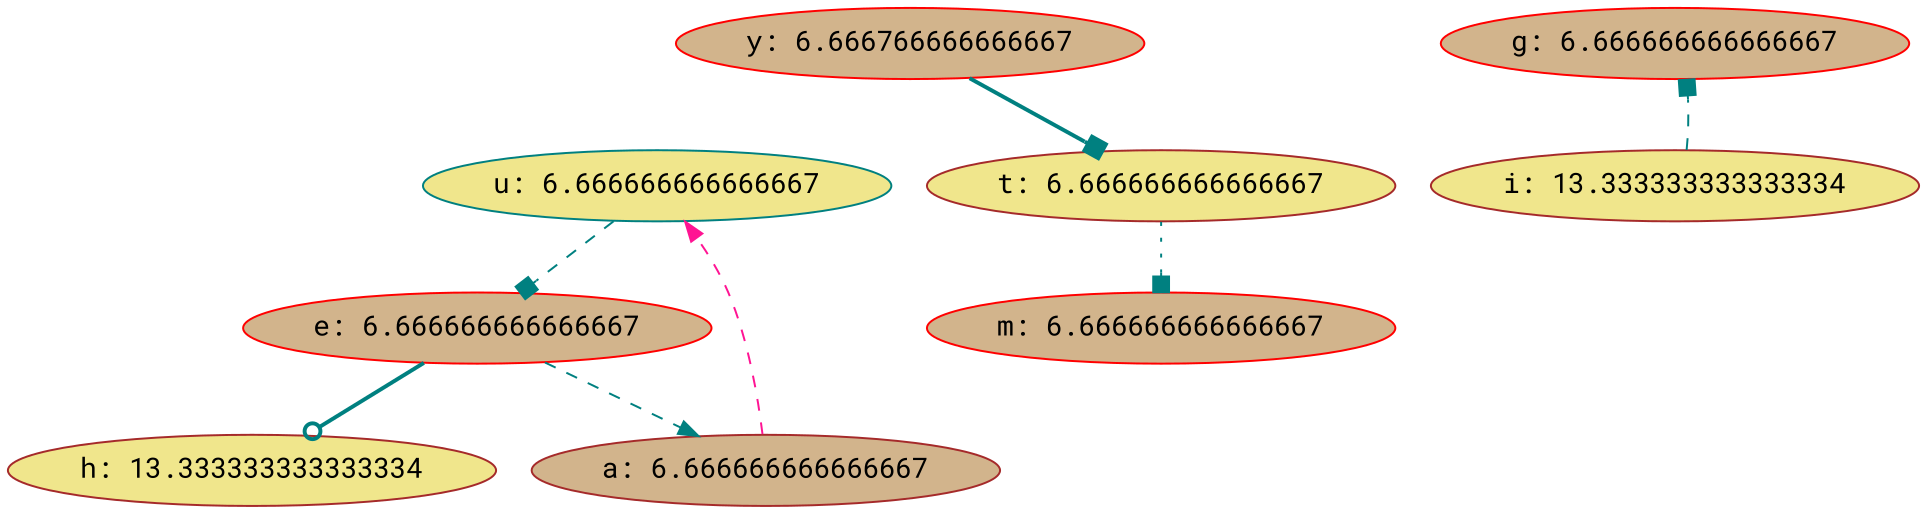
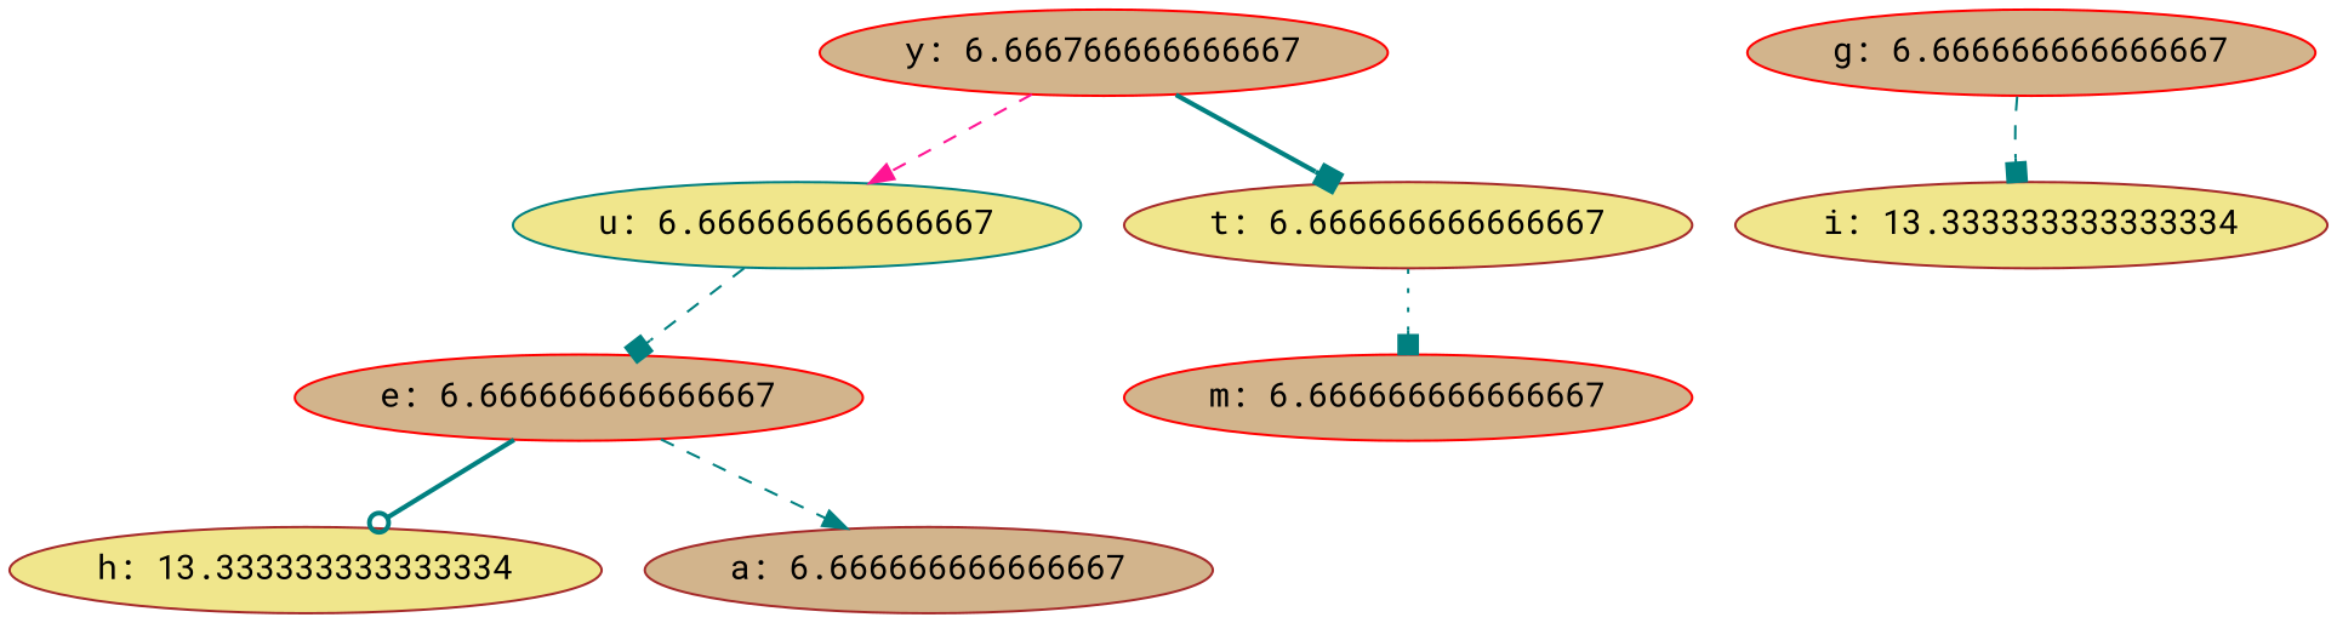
  strict digraph {
    fontname="Roboto Mono"
    node [color=red fillcolor=tan fontname="Roboto Mono" style=filled]
    edge [arrowhead=box color=teal fontname="Roboto Mono" style=dashed]
    n1 [label="y: 6.666766666666667"]
    "u: 6.666666666666667" [color=teal fillcolor=khaki]
    "t: 6.666666666666667" [color=brown fillcolor=khaki]
    "e: 6.666666666666667"
    "m: 6.666666666666667"
    "h: 13.333333333333334" [color=brown fillcolor=khaki]
    "a: 6.666666666666667" [color=brown]
    "g: 6.666666666666667"
    "i: 13.333333333333334" [color=brown fillcolor=khaki]
-   "a: 6.666666666666667" -> "u: 6.666666666666667" [arrowhead=normal color=deeppink]
+   n1 -> "u: 6.666666666666667" [arrowhead=normal color=deeppink]
    n1 -> "t: 6.666666666666667" [style=bold]
    "u: 6.666666666666667" -> "e: 6.666666666666667"
    "t: 6.666666666666667" -> "m: 6.666666666666667" [style=dotted]
    "e: 6.666666666666667" -> "h: 13.333333333333334" [arrowhead=odot style=bold]
    "e: 6.666666666666667" -> "a: 6.666666666666667" [arrowhead=normal]
-   "i: 13.333333333333334" -> "g: 6.666666666666667"
+   "g: 6.666666666666667" -> "i: 13.333333333333334"
  }
